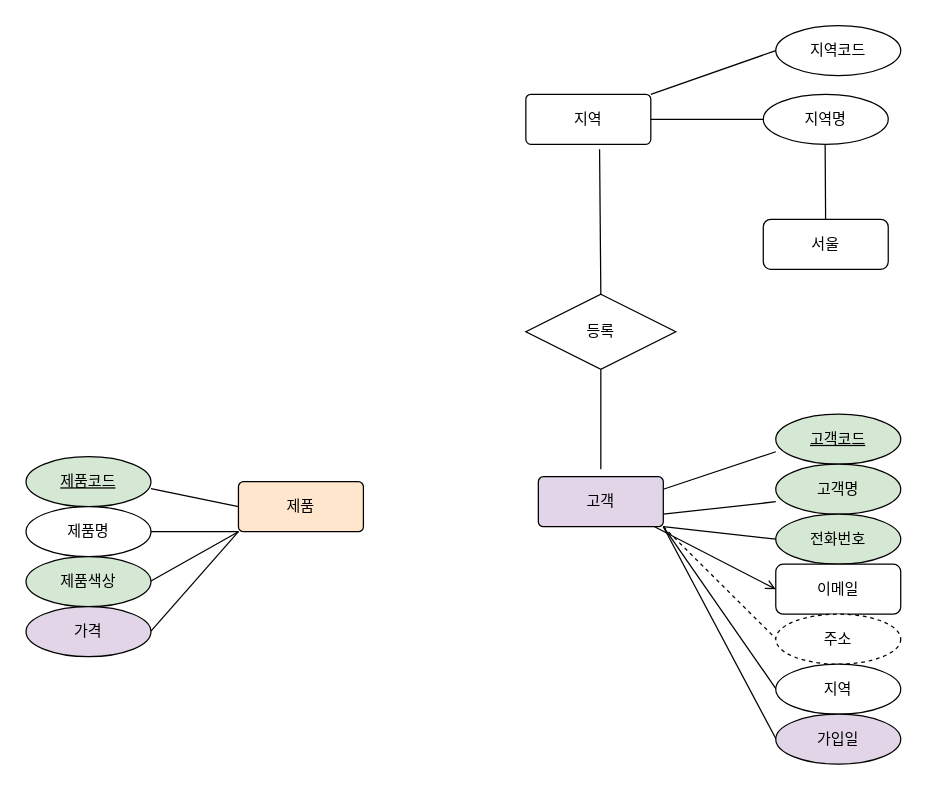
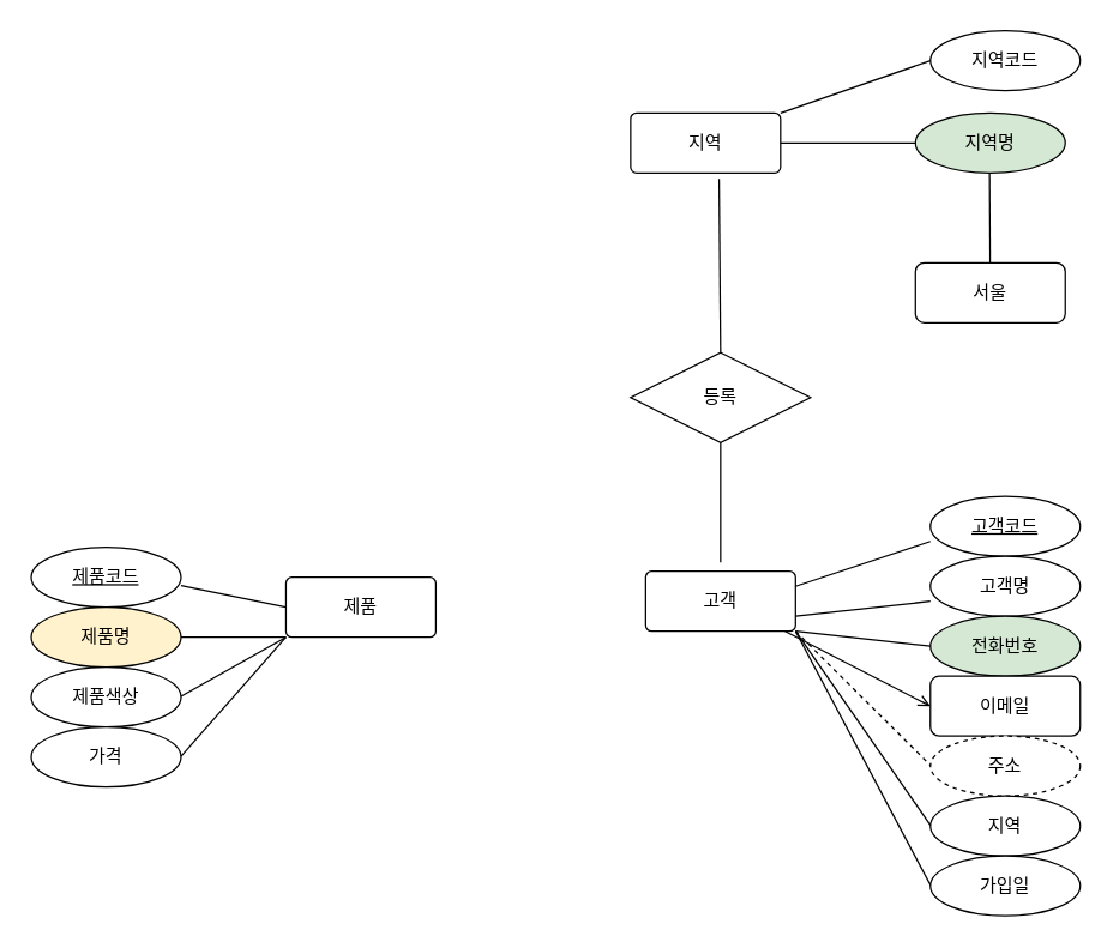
  <mxCell id="0" />
  <mxCell id="1" parent="0" />
- <mxCell id="2" value="고객" style="rounded=1;arcSize=10;whiteSpace=wrap;html=1;align=center;fillColor=#e1d5e7;" vertex="1" parent="1"><mxGeometry x="430" y="381" width="100" height="40" as="geometry" /></mxCell>
- <mxCell id="3" value="고객코드" style="ellipse;whiteSpace=wrap;html=1;align=center;fontStyle=4;fillColor=#d5e8d4;" vertex="1" parent="1"><mxGeometry x="620" y="331" width="100" height="40" as="geometry" /></mxCell>
- <mxCell id="4" value="고객명" style="ellipse;whiteSpace=wrap;html=1;align=center;fillColor=#d5e8d4;" vertex="1" parent="1"><mxGeometry x="620" y="371" width="100" height="40" as="geometry" /></mxCell>
+ <mxCell id="2" value="고객" style="rounded=1;arcSize=10;whiteSpace=wrap;html=1;align=center;" vertex="1" parent="1"><mxGeometry x="430" y="381" width="100" height="40" as="geometry" /></mxCell>
+ <mxCell id="3" value="고객코드" style="ellipse;whiteSpace=wrap;html=1;align=center;fontStyle=4;" vertex="1" parent="1"><mxGeometry x="620" y="331" width="100" height="40" as="geometry" /></mxCell>
+ <mxCell id="4" value="고객명" style="ellipse;whiteSpace=wrap;html=1;align=center;" vertex="1" parent="1"><mxGeometry x="620" y="371" width="100" height="40" as="geometry" /></mxCell>
  <mxCell id="5" value="전화번호" style="ellipse;whiteSpace=wrap;html=1;align=center;fillColor=#d5e8d4;" vertex="1" parent="1"><mxGeometry x="620" y="411" width="100" height="40" as="geometry" /></mxCell>
  <mxCell id="6" value="이메일" style="whiteSpace=wrap;html=1;align=center;rounded=1;" vertex="1" parent="1"><mxGeometry x="620" y="451" width="100" height="40" as="geometry" /></mxCell>
  <mxCell id="7" value="주소" style="ellipse;whiteSpace=wrap;html=1;align=center;dashed=1;" vertex="1" parent="1"><mxGeometry x="620" y="491" width="100" height="40" as="geometry" /></mxCell>
  <mxCell id="8" value="지역" style="ellipse;whiteSpace=wrap;html=1;align=center;" vertex="1" parent="1"><mxGeometry x="620" y="531" width="100" height="40" as="geometry" /></mxCell>
- <mxCell id="9" value="가입일" style="ellipse;whiteSpace=wrap;html=1;align=center;fillColor=#e1d5e7;" vertex="1" parent="1"><mxGeometry x="620" y="571" width="100" height="40" as="geometry" /></mxCell>
+ <mxCell id="9" value="가입일" style="ellipse;whiteSpace=wrap;html=1;align=center;" vertex="1" parent="1"><mxGeometry x="620" y="571" width="100" height="40" as="geometry" /></mxCell>
  <mxCell id="10" value="" style="endArrow=none;html=1;rounded=0;exitX=1;exitY=0.25;exitDx=0;exitDy=0;" edge="1" parent="1" source="2"><mxGeometry relative="1" as="geometry"><mxPoint x="460" y="361" as="sourcePoint" /><mxPoint x="620" y="361" as="targetPoint" /></mxGeometry></mxCell>
  <mxCell id="11" value="" style="endArrow=none;html=1;rounded=0;exitX=1;exitY=0.75;exitDx=0;exitDy=0;" edge="1" parent="1" source="2"><mxGeometry relative="1" as="geometry"><mxPoint x="520" y="400.5" as="sourcePoint" /><mxPoint x="620" y="401" as="targetPoint" /></mxGeometry></mxCell>
  <mxCell id="12" value="" style="endArrow=none;html=1;rounded=0;entryX=0;entryY=0.5;entryDx=0;entryDy=0;" edge="1" parent="1" target="5"><mxGeometry relative="1" as="geometry"><mxPoint x="530" y="421" as="sourcePoint" /><mxPoint x="670" y="421" as="targetPoint" /></mxGeometry></mxCell>
  <mxCell id="13" value="" style="endArrow=open;html=1;rounded=0;exitX=0.93;exitY=1;exitDx=0;exitDy=0;exitPerimeter=0;entryX=0;entryY=0.5;entryDx=0;entryDy=0;" edge="1" parent="1" source="2" target="6"><mxGeometry relative="1" as="geometry"><mxPoint x="490" y="470.5" as="sourcePoint" /><mxPoint x="650" y="470.5" as="targetPoint" /></mxGeometry></mxCell>
  <mxCell id="14" value="" style="endArrow=none;html=1;rounded=0;exitX=1;exitY=1;exitDx=0;exitDy=0;entryX=0;entryY=0.488;entryDx=0;entryDy=0;entryPerimeter=0;dashed=1;" edge="1" parent="1" source="2" target="7"><mxGeometry relative="1" as="geometry"><mxPoint x="450" y="510.5" as="sourcePoint" /><mxPoint x="610" y="510.5" as="targetPoint" /></mxGeometry></mxCell>
  <mxCell id="15" value="" style="endArrow=none;html=1;rounded=0;" edge="1" parent="1"><mxGeometry relative="1" as="geometry"><mxPoint x="530" y="421" as="sourcePoint" /><mxPoint x="620" y="550.5" as="targetPoint" /></mxGeometry></mxCell>
  <mxCell id="16" value="" style="endArrow=none;html=1;rounded=0;" edge="1" parent="1"><mxGeometry relative="1" as="geometry"><mxPoint x="530" y="421" as="sourcePoint" /><mxPoint x="620" y="590.5" as="targetPoint" /></mxGeometry></mxCell>
  <mxCell id="17" value="지역" style="rounded=1;arcSize=10;whiteSpace=wrap;html=1;align=center;" vertex="1" parent="1"><mxGeometry x="420" y="75" width="100" height="40" as="geometry" /></mxCell>
  <mxCell id="18" value="지역코드" style="ellipse;whiteSpace=wrap;html=1;align=center;" vertex="1" parent="1"><mxGeometry x="620" y="20" width="100" height="40" as="geometry" /></mxCell>
- <mxCell id="19" value="지역명" style="ellipse;whiteSpace=wrap;html=1;align=center;" vertex="1" parent="1"><mxGeometry x="610" y="75" width="100" height="40" as="geometry" /></mxCell>
+ <mxCell id="19" value="지역명" style="ellipse;whiteSpace=wrap;html=1;align=center;fillColor=#d5e8d4;" vertex="1" parent="1"><mxGeometry x="610" y="75" width="100" height="40" as="geometry" /></mxCell>
  <mxCell id="20" value="" style="endArrow=none;html=1;rounded=0;" edge="1" parent="1"><mxGeometry relative="1" as="geometry"><mxPoint x="520" y="95" as="sourcePoint" /><mxPoint x="610" y="95" as="targetPoint" /></mxGeometry></mxCell>
  <mxCell id="21" value="" style="endArrow=none;html=1;rounded=0;exitX=1;exitY=0;exitDx=0;exitDy=0;entryX=0;entryY=0.5;entryDx=0;entryDy=0;" edge="1" parent="1" source="17" target="18"><mxGeometry relative="1" as="geometry"><mxPoint x="530" y="65" as="sourcePoint" /><mxPoint x="620" y="65" as="targetPoint" /></mxGeometry></mxCell>
  <mxCell id="22" value="" style="endArrow=none;html=1;rounded=0;" edge="1" parent="1" target="23"><mxGeometry relative="1" as="geometry"><mxPoint x="659.5" y="115" as="sourcePoint" /><mxPoint x="660" y="195" as="targetPoint" /></mxGeometry></mxCell>
  <mxCell id="23" value="서울" style="whiteSpace=wrap;html=1;align=center;rounded=1;" vertex="1" parent="1"><mxGeometry x="610" y="175" width="100" height="40" as="geometry" /></mxCell>
  <mxCell id="24" value="등록" style="shape=rhombus;perimeter=rhombusPerimeter;whiteSpace=wrap;html=1;align=center;" vertex="1" parent="1"><mxGeometry x="420" y="235" width="120" height="60" as="geometry" /></mxCell>
  <mxCell id="25" value="" style="endArrow=none;html=1;rounded=0;exitX=0.5;exitY=0;exitDx=0;exitDy=0;exitPerimeter=0;entryX=0.59;entryY=1.1;entryDx=0;entryDy=0;entryPerimeter=0;" edge="1" parent="1" source="24" target="17"><mxGeometry relative="1" as="geometry"><mxPoint x="469.5" y="235" as="sourcePoint" /><mxPoint x="469.5" y="115" as="targetPoint" /></mxGeometry></mxCell>
  <mxCell id="26" value="" style="endArrow=none;html=1;rounded=0;" edge="1" parent="1"><mxGeometry relative="1" as="geometry"><mxPoint x="480" y="375" as="sourcePoint" /><mxPoint x="480" y="295" as="targetPoint" /></mxGeometry></mxCell>
- <mxCell id="27" value="제품" style="rounded=1;arcSize=10;whiteSpace=wrap;html=1;align=center;fillColor=#ffe6cc;" vertex="1" parent="1"><mxGeometry x="190" y="385" width="100" height="40" as="geometry" /></mxCell>
- <mxCell id="28" value="제품코드" style="ellipse;whiteSpace=wrap;html=1;align=center;fontStyle=4;fillColor=#d5e8d4;" vertex="1" parent="1"><mxGeometry x="20" y="365" width="100" height="40" as="geometry" /></mxCell>
- <mxCell id="29" value="제품명" style="ellipse;whiteSpace=wrap;html=1;align=center;" vertex="1" parent="1"><mxGeometry x="20" y="405" width="100" height="40" as="geometry" /></mxCell>
- <mxCell id="30" value="제품색상" style="ellipse;whiteSpace=wrap;html=1;align=center;fillColor=#d5e8d4;" vertex="1" parent="1"><mxGeometry x="20" y="445" width="100" height="40" as="geometry" /></mxCell>
- <mxCell id="31" value="가격" style="ellipse;whiteSpace=wrap;html=1;align=center;fillColor=#e1d5e7;" vertex="1" parent="1"><mxGeometry x="20" y="485" width="100" height="40" as="geometry" /></mxCell>
+ <mxCell id="27" value="제품" style="rounded=1;arcSize=10;whiteSpace=wrap;html=1;align=center;" vertex="1" parent="1"><mxGeometry x="190" y="385" width="100" height="40" as="geometry" /></mxCell>
+ <mxCell id="28" value="제품코드" style="ellipse;whiteSpace=wrap;html=1;align=center;fontStyle=4;" vertex="1" parent="1"><mxGeometry x="20" y="365" width="100" height="40" as="geometry" /></mxCell>
+ <mxCell id="29" value="제품명" style="ellipse;whiteSpace=wrap;html=1;align=center;fillColor=#fff2cc;" vertex="1" parent="1"><mxGeometry x="20" y="405" width="100" height="40" as="geometry" /></mxCell>
+ <mxCell id="30" value="제품색상" style="ellipse;whiteSpace=wrap;html=1;align=center;" vertex="1" parent="1"><mxGeometry x="20" y="445" width="100" height="40" as="geometry" /></mxCell>
+ <mxCell id="31" value="가격" style="ellipse;whiteSpace=wrap;html=1;align=center;" vertex="1" parent="1"><mxGeometry x="20" y="485" width="100" height="40" as="geometry" /></mxCell>
  <mxCell id="32" value="" style="endArrow=none;html=1;rounded=0;entryX=0;entryY=0.5;entryDx=0;entryDy=0;" edge="1" parent="1" target="27"><mxGeometry relative="1" as="geometry"><mxPoint x="120" y="390.5" as="sourcePoint" /><mxPoint x="280" y="390.5" as="targetPoint" /></mxGeometry></mxCell>
  <mxCell id="33" value="" style="endArrow=none;html=1;rounded=0;" edge="1" parent="1"><mxGeometry relative="1" as="geometry"><mxPoint x="120" y="425" as="sourcePoint" /><mxPoint x="190" y="425" as="targetPoint" /></mxGeometry></mxCell>
  <mxCell id="34" value="" style="endArrow=none;html=1;rounded=0;" edge="1" parent="1"><mxGeometry relative="1" as="geometry"><mxPoint x="120" y="464.5" as="sourcePoint" /><mxPoint x="190" y="425" as="targetPoint" /></mxGeometry></mxCell>
  <mxCell id="35" value="" style="endArrow=none;html=1;rounded=0;entryX=0;entryY=1;entryDx=0;entryDy=0;" edge="1" parent="1" target="27"><mxGeometry relative="1" as="geometry"><mxPoint x="120" y="504.5" as="sourcePoint" /><mxPoint x="200" y="504.5" as="targetPoint" /></mxGeometry></mxCell>
